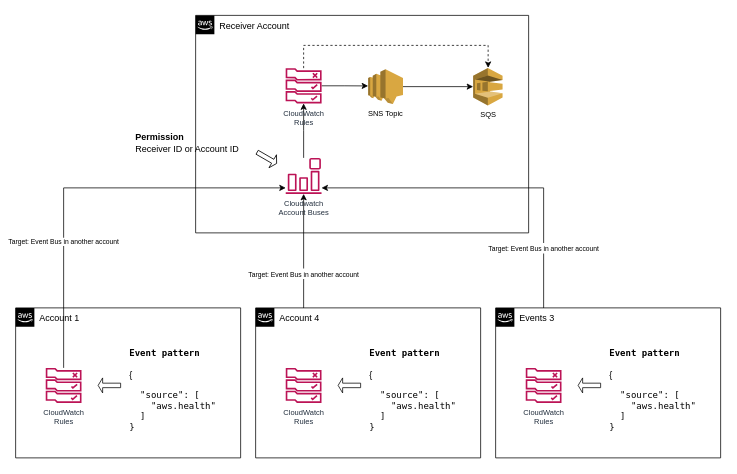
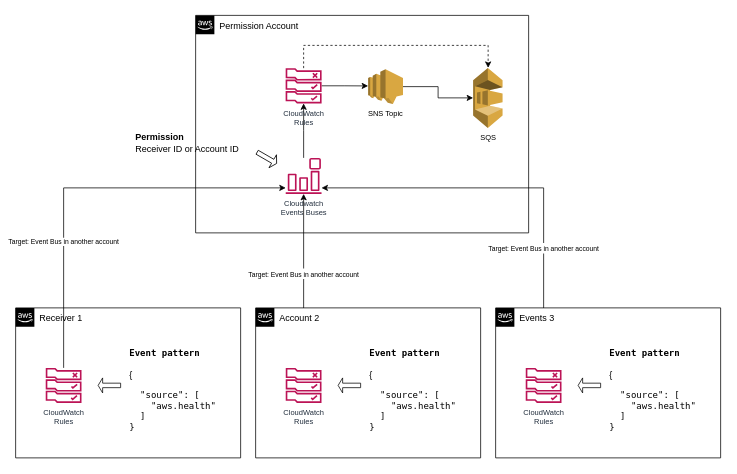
  <mxCell id="0" />
  <mxCell id="1" parent="0" />
- <mxCell id="2" value="Receiver Account" style="points=[[0,0],[0.25,0],[0.5,0],[0.75,0],[1,0],[1,0.25],[1,0.5],[1,0.75],[1,1],[0.75,1],[0.5,1],[0.25,1],[0,1],[0,0.75],[0,0.5],[0,0.25]];outlineConnect=0;html=1;whiteSpace=wrap;fontSize=12;fontStyle=0;shape=mxgraph.aws4.group;grIcon=mxgraph.aws4.group_aws_cloud_alt;verticalAlign=top;align=left;spacingLeft=30;dashed=0;" vertex="1" parent="1"><mxGeometry x="260" y="20" width="444" height="290" as="geometry" /></mxCell>
+ <mxCell id="2" value="Permission Account" style="points=[[0,0],[0.25,0],[0.5,0],[0.75,0],[1,0],[1,0.25],[1,0.5],[1,0.75],[1,1],[0.75,1],[0.5,1],[0.25,1],[0,1],[0,0.75],[0,0.5],[0,0.25]];outlineConnect=0;html=1;whiteSpace=wrap;fontSize=12;fontStyle=0;shape=mxgraph.aws4.group;grIcon=mxgraph.aws4.group_aws_cloud_alt;verticalAlign=top;align=left;spacingLeft=30;dashed=0;" vertex="1" parent="1"><mxGeometry x="260" y="20" width="444" height="290" as="geometry" /></mxCell>
  <mxCell id="3" style="edgeStyle=orthogonalEdgeStyle;rounded=0;orthogonalLoop=1;jettySize=auto;html=1;fontSize=10;" edge="1" parent="1" source="6" target="22"><mxGeometry relative="1" as="geometry"><mxPoint x="90" y="110" as="targetPoint" /></mxGeometry></mxCell>
  <mxCell id="4" style="edgeStyle=orthogonalEdgeStyle;rounded=0;orthogonalLoop=1;jettySize=auto;html=1;entryX=0;entryY=0.48;entryDx=0;entryDy=0;entryPerimeter=0;fontSize=10;" edge="1" parent="1" source="22" target="25"><mxGeometry relative="1" as="geometry" /></mxCell>
  <mxCell id="5" style="edgeStyle=orthogonalEdgeStyle;rounded=0;orthogonalLoop=1;jettySize=auto;html=1;fontSize=10;dashed=1;" edge="1" parent="1" source="22" target="23"><mxGeometry relative="1" as="geometry"><Array as="points"><mxPoint x="404" y="60" /><mxPoint x="650" y="60" /></Array></mxGeometry></mxCell>
- <mxCell id="6" value="Cloudwatch&lt;br&gt;Account Buses" style="outlineConnect=0;fontColor=#232F3E;gradientColor=none;fillColor=#BC1356;strokeColor=none;dashed=0;verticalLabelPosition=bottom;verticalAlign=top;align=center;html=1;fontSize=10;fontStyle=0;aspect=fixed;pointerEvents=1;shape=mxgraph.aws4.event_event_based;" vertex="1" parent="1"><mxGeometry x="380" y="210" width="48" height="48" as="geometry" /></mxCell>
- <mxCell id="7" value="Account 1" style="points=[[0,0],[0.25,0],[0.5,0],[0.75,0],[1,0],[1,0.25],[1,0.5],[1,0.75],[1,1],[0.75,1],[0.5,1],[0.25,1],[0,1],[0,0.75],[0,0.5],[0,0.25]];outlineConnect=0;html=1;whiteSpace=wrap;fontSize=12;fontStyle=0;shape=mxgraph.aws4.group;grIcon=mxgraph.aws4.group_aws_cloud_alt;verticalAlign=top;align=left;spacingLeft=30;dashed=0;" vertex="1" parent="1"><mxGeometry x="20" y="410" width="300" height="200" as="geometry" /></mxCell>
+ <mxCell id="6" value="Cloudwatch&lt;br&gt;Events Buses" style="outlineConnect=0;fontColor=#232F3E;gradientColor=none;fillColor=#BC1356;strokeColor=none;dashed=0;verticalLabelPosition=bottom;verticalAlign=top;align=center;html=1;fontSize=10;fontStyle=0;aspect=fixed;pointerEvents=1;shape=mxgraph.aws4.event_event_based;" vertex="1" parent="1"><mxGeometry x="380" y="210" width="48" height="48" as="geometry" /></mxCell>
+ <mxCell id="7" value="Receiver 1" style="points=[[0,0],[0.25,0],[0.5,0],[0.75,0],[1,0],[1,0.25],[1,0.5],[1,0.75],[1,1],[0.75,1],[0.5,1],[0.25,1],[0,1],[0,0.75],[0,0.5],[0,0.25]];outlineConnect=0;html=1;whiteSpace=wrap;fontSize=12;fontStyle=0;shape=mxgraph.aws4.group;grIcon=mxgraph.aws4.group_aws_cloud_alt;verticalAlign=top;align=left;spacingLeft=30;dashed=0;" vertex="1" parent="1"><mxGeometry x="20" y="410" width="300" height="200" as="geometry" /></mxCell>
  <mxCell id="8" value="Target: Event Bus in another account" style="edgeStyle=orthogonalEdgeStyle;rounded=0;orthogonalLoop=1;jettySize=auto;html=1;fontSize=9;verticalAlign=bottom;" edge="1" parent="1" source="9" target="6"><mxGeometry x="-0.403" relative="1" as="geometry"><Array as="points"><mxPoint x="84" y="250" /></Array><mxPoint as="offset" /></mxGeometry></mxCell>
  <mxCell id="9" value="CloudWatch&lt;br style=&quot;font-size: 10px;&quot;&gt;Rules" style="outlineConnect=0;fontColor=#232F3E;gradientColor=none;fillColor=#BC1356;strokeColor=none;dashed=0;verticalLabelPosition=bottom;verticalAlign=top;align=center;html=1;fontSize=10;fontStyle=0;aspect=fixed;pointerEvents=1;shape=mxgraph.aws4.rule_2;" vertex="1" parent="1"><mxGeometry x="60" y="490" width="48" height="46.77" as="geometry" /></mxCell>
  <mxCell id="10" value="&lt;pre style=&quot;font-size: 12px&quot;&gt;&lt;b&gt;Event pattern&lt;/b&gt;&lt;div class=&quot;jetstream-rule-details-summary-table-tooltip&quot;&gt;&lt;div class=&quot;tooltip-container&quot;&gt;&lt;div class=&quot;tooltip-icon-container&quot;&gt;&lt;span style=&quot;font-family: &amp;#34;helvetica&amp;#34; ; white-space: nowrap&quot;&gt;&lt;br&gt;&lt;/span&gt;&lt;/div&gt;&lt;div class=&quot;tooltip-icon-container&quot;&gt;&lt;span style=&quot;font-family: &amp;#34;helvetica&amp;#34; ; white-space: nowrap&quot;&gt;{&lt;/span&gt;&lt;/div&gt;&lt;/div&gt;&lt;/div&gt;&lt;/pre&gt;&lt;pre style=&quot;font-size: 12px&quot;&gt;  &quot;source&quot;: [&lt;br style=&quot;font-size: 12px&quot;&gt;    &quot;aws.health&quot;&lt;br style=&quot;font-size: 12px&quot;&gt;  ]&lt;br style=&quot;font-size: 12px&quot;&gt;}&lt;/pre&gt;" style="text;html=1;align=left;verticalAlign=middle;resizable=0;points=[];autosize=1;fontSize=12;" vertex="1" parent="1"><mxGeometry x="170" y="450" width="130" height="140" as="geometry" /></mxCell>
  <mxCell id="11" value="" style="shape=singleArrow;direction=west;whiteSpace=wrap;html=1;fontSize=12;align=left;" vertex="1" parent="1"><mxGeometry x="130" y="503.38" width="30" height="20" as="geometry" /></mxCell>
  <mxCell id="12" value="&lt;span style=&quot;font-size: 9px&quot;&gt;Target: Event Bus in another account&lt;/span&gt;" style="edgeStyle=orthogonalEdgeStyle;rounded=0;orthogonalLoop=1;jettySize=auto;html=1;fontSize=12;verticalAlign=bottom;" edge="1" parent="1" source="14" target="6"><mxGeometry relative="1" as="geometry" /></mxCell>
- <mxCell id="13" value="Account 4" style="points=[[0,0],[0.25,0],[0.5,0],[0.75,0],[1,0],[1,0.25],[1,0.5],[1,0.75],[1,1],[0.75,1],[0.5,1],[0.25,1],[0,1],[0,0.75],[0,0.5],[0,0.25]];outlineConnect=0;html=1;whiteSpace=wrap;fontSize=12;fontStyle=0;shape=mxgraph.aws4.group;grIcon=mxgraph.aws4.group_aws_cloud_alt;verticalAlign=top;align=left;spacingLeft=30;dashed=0;" vertex="1" parent="1"><mxGeometry x="340" y="410" width="300" height="200" as="geometry" /></mxCell>
+ <mxCell id="13" value="Account 2" style="points=[[0,0],[0.25,0],[0.5,0],[0.75,0],[1,0],[1,0.25],[1,0.5],[1,0.75],[1,1],[0.75,1],[0.5,1],[0.25,1],[0,1],[0,0.75],[0,0.5],[0,0.25]];outlineConnect=0;html=1;whiteSpace=wrap;fontSize=12;fontStyle=0;shape=mxgraph.aws4.group;grIcon=mxgraph.aws4.group_aws_cloud_alt;verticalAlign=top;align=left;spacingLeft=30;dashed=0;" vertex="1" parent="1"><mxGeometry x="340" y="410" width="300" height="200" as="geometry" /></mxCell>
  <mxCell id="14" value="CloudWatch&lt;br style=&quot;font-size: 10px;&quot;&gt;Rules" style="outlineConnect=0;fontColor=#232F3E;gradientColor=none;fillColor=#BC1356;strokeColor=none;dashed=0;verticalLabelPosition=bottom;verticalAlign=top;align=center;html=1;fontSize=10;fontStyle=0;aspect=fixed;pointerEvents=1;shape=mxgraph.aws4.rule_2;" vertex="1" parent="1"><mxGeometry x="380" y="490" width="48" height="46.77" as="geometry" /></mxCell>
  <mxCell id="15" value="&lt;pre style=&quot;font-size: 12px&quot;&gt;&lt;b&gt;Event pattern&lt;/b&gt;&lt;div class=&quot;jetstream-rule-details-summary-table-tooltip&quot;&gt;&lt;div class=&quot;tooltip-container&quot;&gt;&lt;div class=&quot;tooltip-icon-container&quot;&gt;&lt;span style=&quot;font-family: &amp;#34;helvetica&amp;#34; ; white-space: nowrap&quot;&gt;&lt;br&gt;&lt;/span&gt;&lt;/div&gt;&lt;div class=&quot;tooltip-icon-container&quot;&gt;&lt;span style=&quot;font-family: &amp;#34;helvetica&amp;#34; ; white-space: nowrap&quot;&gt;{&lt;/span&gt;&lt;/div&gt;&lt;/div&gt;&lt;/div&gt;&lt;/pre&gt;&lt;pre style=&quot;font-size: 12px&quot;&gt;  &quot;source&quot;: [&lt;br style=&quot;font-size: 12px&quot;&gt;    &quot;aws.health&quot;&lt;br style=&quot;font-size: 12px&quot;&gt;  ]&lt;br style=&quot;font-size: 12px&quot;&gt;}&lt;/pre&gt;" style="text;html=1;align=left;verticalAlign=middle;resizable=0;points=[];autosize=1;fontSize=12;" vertex="1" parent="1"><mxGeometry x="490" y="450" width="130" height="140" as="geometry" /></mxCell>
  <mxCell id="16" value="" style="shape=singleArrow;direction=west;whiteSpace=wrap;html=1;fontSize=12;align=left;" vertex="1" parent="1"><mxGeometry x="450" y="503.38" width="30" height="20" as="geometry" /></mxCell>
  <mxCell id="17" value="&lt;span style=&quot;font-size: 9px&quot;&gt;Target: Event Bus in another account&lt;/span&gt;" style="edgeStyle=orthogonalEdgeStyle;rounded=0;orthogonalLoop=1;jettySize=auto;html=1;fontSize=12;verticalAlign=bottom;" edge="1" parent="1" source="19" target="6"><mxGeometry x="-0.44" relative="1" as="geometry"><Array as="points"><mxPoint x="724" y="250" /></Array><mxPoint as="offset" /></mxGeometry></mxCell>
  <mxCell id="18" value="Events 3" style="points=[[0,0],[0.25,0],[0.5,0],[0.75,0],[1,0],[1,0.25],[1,0.5],[1,0.75],[1,1],[0.75,1],[0.5,1],[0.25,1],[0,1],[0,0.75],[0,0.5],[0,0.25]];outlineConnect=0;html=1;whiteSpace=wrap;fontSize=12;fontStyle=0;shape=mxgraph.aws4.group;grIcon=mxgraph.aws4.group_aws_cloud_alt;verticalAlign=top;align=left;spacingLeft=30;dashed=0;" vertex="1" parent="1"><mxGeometry x="660" y="410" width="300" height="200" as="geometry" /></mxCell>
  <mxCell id="19" value="CloudWatch&lt;br style=&quot;font-size: 10px;&quot;&gt;Rules" style="outlineConnect=0;fontColor=#232F3E;gradientColor=none;fillColor=#BC1356;strokeColor=none;dashed=0;verticalLabelPosition=bottom;verticalAlign=top;align=center;html=1;fontSize=10;fontStyle=0;aspect=fixed;pointerEvents=1;shape=mxgraph.aws4.rule_2;" vertex="1" parent="1"><mxGeometry x="700" y="490" width="48" height="46.77" as="geometry" /></mxCell>
  <mxCell id="20" value="&lt;pre style=&quot;font-size: 12px&quot;&gt;&lt;b&gt;Event pattern&lt;/b&gt;&lt;div class=&quot;jetstream-rule-details-summary-table-tooltip&quot;&gt;&lt;div class=&quot;tooltip-container&quot;&gt;&lt;div class=&quot;tooltip-icon-container&quot;&gt;&lt;span style=&quot;font-family: &amp;#34;helvetica&amp;#34; ; white-space: nowrap&quot;&gt;&lt;br&gt;&lt;/span&gt;&lt;/div&gt;&lt;div class=&quot;tooltip-icon-container&quot;&gt;&lt;span style=&quot;font-family: &amp;#34;helvetica&amp;#34; ; white-space: nowrap&quot;&gt;{&lt;/span&gt;&lt;/div&gt;&lt;/div&gt;&lt;/div&gt;&lt;/pre&gt;&lt;pre style=&quot;font-size: 12px&quot;&gt;  &quot;source&quot;: [&lt;br style=&quot;font-size: 12px&quot;&gt;    &quot;aws.health&quot;&lt;br style=&quot;font-size: 12px&quot;&gt;  ]&lt;br style=&quot;font-size: 12px&quot;&gt;}&lt;/pre&gt;" style="text;html=1;align=left;verticalAlign=middle;resizable=0;points=[];autosize=1;fontSize=12;" vertex="1" parent="1"><mxGeometry x="810" y="450" width="130" height="140" as="geometry" /></mxCell>
  <mxCell id="21" value="" style="shape=singleArrow;direction=west;whiteSpace=wrap;html=1;fontSize=12;align=left;" vertex="1" parent="1"><mxGeometry x="770" y="503.38" width="30" height="20" as="geometry" /></mxCell>
  <mxCell id="22" value="CloudWatch&lt;br style=&quot;font-size: 10px;&quot;&gt;Rules" style="outlineConnect=0;fontColor=#232F3E;gradientColor=none;fillColor=#BC1356;strokeColor=none;dashed=0;verticalLabelPosition=bottom;verticalAlign=top;align=center;html=1;fontSize=10;fontStyle=0;aspect=fixed;pointerEvents=1;shape=mxgraph.aws4.rule_2;" vertex="1" parent="1"><mxGeometry x="380" y="90" width="48" height="47.77" as="geometry" /></mxCell>
- <mxCell id="23" value="SQS" style="outlineConnect=0;dashed=0;verticalLabelPosition=bottom;verticalAlign=top;align=center;html=1;shape=mxgraph.aws3.sqs;fillColor=#D9A741;gradientColor=none;fontSize=10;" vertex="1" parent="1"><mxGeometry x="630" y="90" width="39.25" height="50" as="geometry" /></mxCell>
+ <mxCell id="23" value="SQS" style="outlineConnect=0;dashed=0;verticalLabelPosition=bottom;verticalAlign=top;align=center;html=1;shape=mxgraph.aws3.sqs;fillColor=#D9A741;gradientColor=none;fontSize=10;" vertex="1" parent="1"><mxGeometry x="630" y="90" width="39.25" height="80" as="geometry" /></mxCell>
  <mxCell id="24" style="edgeStyle=orthogonalEdgeStyle;rounded=0;orthogonalLoop=1;jettySize=auto;html=1;exitX=1;exitY=0.5;exitDx=0;exitDy=0;exitPerimeter=0;entryX=0;entryY=0.5;entryDx=0;entryDy=0;entryPerimeter=0;fontSize=10;" edge="1" parent="1" source="25" target="23"><mxGeometry relative="1" as="geometry" /></mxCell>
  <mxCell id="25" value="SNS Topic" style="outlineConnect=0;dashed=0;verticalLabelPosition=bottom;verticalAlign=top;align=center;html=1;shape=mxgraph.aws3.sns;fillColor=#D9A741;gradientColor=none;fontSize=10;" vertex="1" parent="1"><mxGeometry x="490" y="91.75" width="46.5" height="46.5" as="geometry" /></mxCell>
  <mxCell id="26" value="&lt;pre style=&quot;font-size: 12px&quot;&gt;&lt;div class=&quot;jetstream-rule-details-summary-table-tooltip&quot;&gt;&lt;div class=&quot;tooltip-container&quot;&gt;&lt;div class=&quot;tooltip-icon-container&quot;&gt;&lt;span style=&quot;font-family: &amp;#34;helvetica&amp;#34; ; white-space: nowrap&quot;&gt;&lt;b&gt;Permission&lt;/b&gt;&lt;/span&gt;&lt;/div&gt;&lt;div class=&quot;tooltip-icon-container&quot;&gt;&lt;font face=&quot;helvetica&quot;&gt;&lt;span style=&quot;white-space: nowrap&quot;&gt;Receiver ID or Account ID&lt;/span&gt;&lt;/font&gt;&lt;/div&gt;&lt;/div&gt;&lt;/div&gt;&lt;/pre&gt;" style="text;html=1;align=left;verticalAlign=middle;resizable=0;points=[];autosize=1;fontSize=12;" vertex="1" parent="1"><mxGeometry x="178" y="160" width="170" height="60" as="geometry" /></mxCell>
  <mxCell id="27" value="" style="shape=singleArrow;direction=west;whiteSpace=wrap;html=1;fontSize=12;align=left;rotation=-150;" vertex="1" parent="1"><mxGeometry x="340" y="200" width="30" height="20" as="geometry" /></mxCell>
